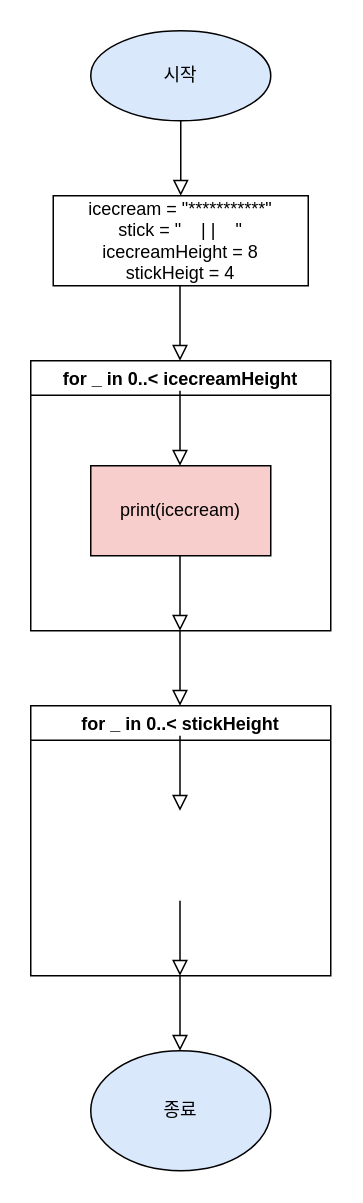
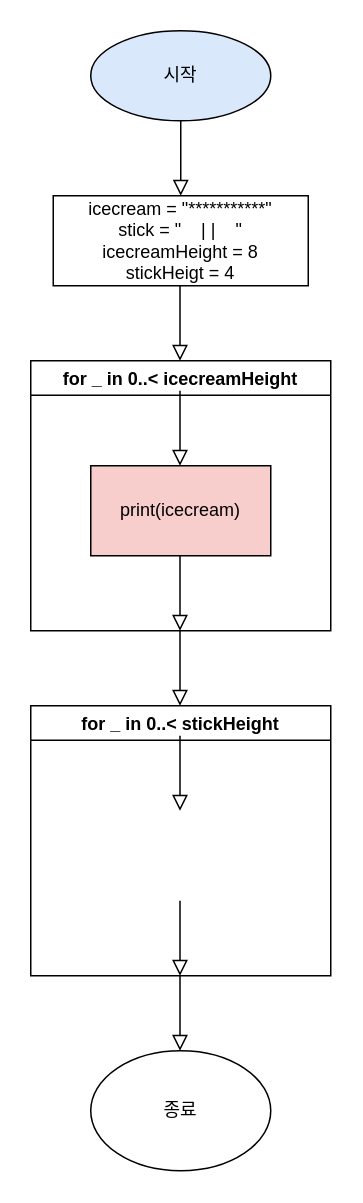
  <mxCell id="0" />
  <mxCell id="1" parent="0" />
  <mxCell id="2" value="" style="rounded=0;html=1;jettySize=auto;orthogonalLoop=1;fontSize=11;endArrow=block;endFill=0;endSize=8;strokeWidth=1;shadow=0;labelBackgroundColor=none;edgeStyle=orthogonalEdgeStyle;" parent="1" edge="1"><mxGeometry relative="1" as="geometry"><mxPoint x="120" y="80" as="sourcePoint" /><mxPoint x="120" y="130" as="targetPoint" /></mxGeometry></mxCell>
  <mxCell id="3" value="시작" style="ellipse;whiteSpace=wrap;html=1;fillColor=#dae8fc;" vertex="1" parent="1"><mxGeometry x="60" y="20" width="120" height="60" as="geometry" /></mxCell>
  <mxCell id="4" value="icecream = &quot;***********&quot;&lt;br&gt;stick = &quot;&amp;nbsp; &amp;nbsp; | |&amp;nbsp; &amp;nbsp; &quot;&lt;br&gt;icecreamHeight = 8&lt;br&gt;stickHeigt = 4" style="rounded=0;whiteSpace=wrap;html=1;" vertex="1" parent="1"><mxGeometry x="35" y="130" width="170" height="60" as="geometry" /></mxCell>
  <mxCell id="5" value="" style="rounded=0;html=1;jettySize=auto;orthogonalLoop=1;fontSize=11;endArrow=block;endFill=0;endSize=8;strokeWidth=1;shadow=0;labelBackgroundColor=none;edgeStyle=orthogonalEdgeStyle;" edge="1" parent="1"><mxGeometry relative="1" as="geometry"><mxPoint x="119.5" y="190" as="sourcePoint" /><mxPoint x="119.5" y="240" as="targetPoint" /></mxGeometry></mxCell>
  <mxCell id="6" value="for _ in 0..&lt; icecreamHeight" style="swimlane;" vertex="1" parent="1"><mxGeometry x="20" y="240" width="200" height="180" as="geometry" /></mxCell>
  <mxCell id="7" value="" style="rounded=0;html=1;jettySize=auto;orthogonalLoop=1;fontSize=11;endArrow=block;endFill=0;endSize=8;strokeWidth=1;shadow=0;labelBackgroundColor=none;edgeStyle=orthogonalEdgeStyle;" edge="1" parent="6"><mxGeometry relative="1" as="geometry"><mxPoint x="99.5" y="20" as="sourcePoint" /><mxPoint x="99.5" y="70" as="targetPoint" /></mxGeometry></mxCell>
  <mxCell id="8" value="print(icecream)" style="rounded=0;whiteSpace=wrap;html=1;fillColor=#f8cecc;" vertex="1" parent="6"><mxGeometry x="40" y="70" width="120" height="60" as="geometry" /></mxCell>
  <mxCell id="9" value="" style="rounded=0;html=1;jettySize=auto;orthogonalLoop=1;fontSize=11;endArrow=block;endFill=0;endSize=8;strokeWidth=1;shadow=0;labelBackgroundColor=none;edgeStyle=orthogonalEdgeStyle;" edge="1" parent="6"><mxGeometry relative="1" as="geometry"><mxPoint x="99.5" y="130" as="sourcePoint" /><mxPoint x="99.5" y="180" as="targetPoint" /></mxGeometry></mxCell>
  <mxCell id="10" value="for _ in 0..&lt; stickHeight" style="swimlane;" vertex="1" parent="1"><mxGeometry x="20" y="470" width="200" height="180" as="geometry" /></mxCell>
  <mxCell id="11" value="" style="rounded=0;html=1;jettySize=auto;orthogonalLoop=1;fontSize=11;endArrow=block;endFill=0;endSize=8;strokeWidth=1;shadow=0;labelBackgroundColor=none;edgeStyle=orthogonalEdgeStyle;" edge="1" parent="10"><mxGeometry relative="1" as="geometry"><mxPoint x="99.5" y="20" as="sourcePoint" /><mxPoint x="99.5" y="70" as="targetPoint" /></mxGeometry></mxCell>
  <mxCell id="12" value="" style="rounded=0;html=1;jettySize=auto;orthogonalLoop=1;fontSize=11;endArrow=block;endFill=0;endSize=8;strokeWidth=1;shadow=0;labelBackgroundColor=none;edgeStyle=orthogonalEdgeStyle;" edge="1" parent="10"><mxGeometry relative="1" as="geometry"><mxPoint x="99.5" y="130" as="sourcePoint" /><mxPoint x="99.5" y="180" as="targetPoint" /></mxGeometry></mxCell>
  <mxCell id="13" value="" style="rounded=0;html=1;jettySize=auto;orthogonalLoop=1;fontSize=11;endArrow=block;endFill=0;endSize=8;strokeWidth=1;shadow=0;labelBackgroundColor=none;edgeStyle=orthogonalEdgeStyle;" edge="1" parent="1"><mxGeometry relative="1" as="geometry"><mxPoint x="119.5" y="420" as="sourcePoint" /><mxPoint x="119.5" y="470" as="targetPoint" /></mxGeometry></mxCell>
  <mxCell id="14" value="" style="rounded=0;html=1;jettySize=auto;orthogonalLoop=1;fontSize=11;endArrow=block;endFill=0;endSize=8;strokeWidth=1;shadow=0;labelBackgroundColor=none;edgeStyle=orthogonalEdgeStyle;" edge="1" parent="1"><mxGeometry relative="1" as="geometry"><mxPoint x="119.5" y="650" as="sourcePoint" /><mxPoint x="119.5" y="700" as="targetPoint" /><Array as="points"><mxPoint x="120" y="670" /><mxPoint x="120" y="670" /></Array></mxGeometry></mxCell>
- <mxCell id="15" value="종료" style="ellipse;whiteSpace=wrap;html=1;fillColor=#dae8fc;" vertex="1" parent="1"><mxGeometry x="60" y="700" width="120" height="80" as="geometry" /></mxCell>
+ <mxCell id="15" value="종료" style="ellipse;whiteSpace=wrap;html=1;" vertex="1" parent="1"><mxGeometry x="60" y="700" width="120" height="80" as="geometry" /></mxCell>
